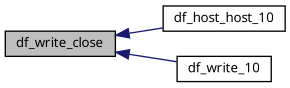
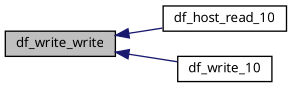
  digraph {
    rankdir=LR
    node [color=black fillcolor=white fontname="FreeSans.ttf" fontsize=10 shape=record style=filled]
    edge [color=midnightblue dir=back fontname="FreeSans.ttf" fontsize=10 labelfontname="FreeSans.ttf" labelfontsize=10 style=solid]
-   n1 [fillcolor=grey75 fontcolor=black height=0.2 label=df_write_close width=0.4]
-   n2 [height=0.2 label=df_host_host_10 width=0.4]
+   n1 [fillcolor=grey75 fontcolor=black height=0.2 label=df_write_write width=0.4]
+   n2 [height=0.2 label=df_host_read_10 width=0.4]
    n3 [height=0.2 label=df_write_10 width=0.4]
    n1 -> n2
    n1 -> n3
  }
